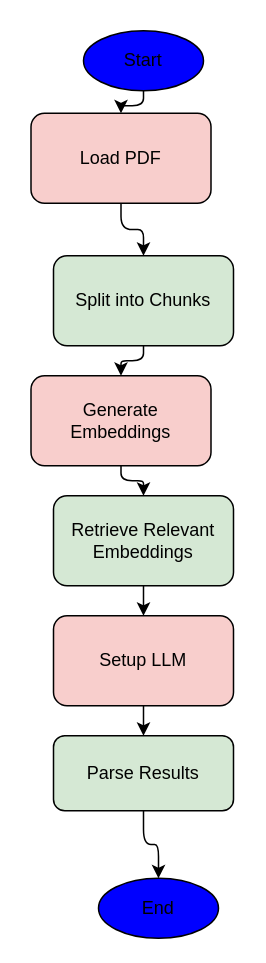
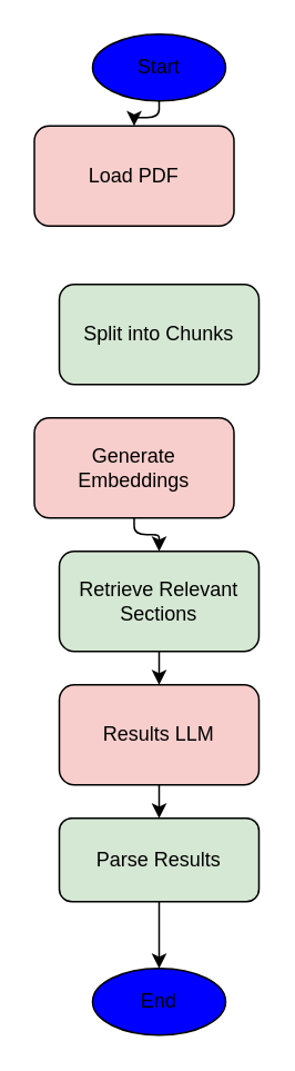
  <mxCell id="0" />
  <mxCell id="1" parent="0" />
  <mxCell id="2" value="Start" style="ellipse;whiteSpace=wrap;html=1;aspect=fixed;fillColor=#0000FF;" vertex="1" parent="1"><mxGeometry x="55" y="20" width="80" height="40" as="geometry" /></mxCell>
  <mxCell id="3" value="Load PDF" style="rounded=1;whiteSpace=wrap;html=1;fillColor=#f8cecc;" vertex="1" parent="1"><mxGeometry x="20" y="75" width="120" height="60" as="geometry" /></mxCell>
  <mxCell id="4" style="edgeStyle=orthogonalEdgeStyle;exitX=0.5;exitY=1;entryX=0.5;entryY=0;endArrow=classic;html=1;" edge="1" parent="1" source="2" target="3"><mxGeometry relative="1" as="geometry" /></mxCell>
  <mxCell id="5" value="Split into Chunks" style="rounded=1;whiteSpace=wrap;html=1;fillColor=#d5e8d4;" vertex="1" parent="1"><mxGeometry x="35" y="170" width="120" height="60" as="geometry" /></mxCell>
- <mxCell id="6" style="edgeStyle=orthogonalEdgeStyle;exitX=0.5;exitY=1;entryX=0.5;entryY=0;endArrow=classic;html=1;" edge="1" parent="1" source="3" target="5"><mxGeometry relative="1" as="geometry" /></mxCell>
  <mxCell id="7" value="Generate Embeddings" style="rounded=1;whiteSpace=wrap;html=1;fillColor=#f8cecc;" vertex="1" parent="1"><mxGeometry x="20" y="250" width="120" height="60" as="geometry" /></mxCell>
- <mxCell id="8" style="edgeStyle=orthogonalEdgeStyle;exitX=0.5;exitY=1;entryX=0.5;entryY=0;endArrow=classic;html=1;" edge="1" parent="1" source="5" target="7"><mxGeometry relative="1" as="geometry" /></mxCell>
- <mxCell id="9" value="Retrieve Relevant Embeddings" style="rounded=1;whiteSpace=wrap;html=1;fillColor=#d5e8d4;" vertex="1" parent="1"><mxGeometry x="35" y="330" width="120" height="60" as="geometry" /></mxCell>
+ <mxCell id="9" value="Retrieve Relevant Sections" style="rounded=1;whiteSpace=wrap;html=1;fillColor=#d5e8d4;" vertex="1" parent="1"><mxGeometry x="35" y="330" width="120" height="60" as="geometry" /></mxCell>
  <mxCell id="10" style="edgeStyle=orthogonalEdgeStyle;exitX=0.5;exitY=1;entryX=0.5;entryY=0;endArrow=classic;html=1;" edge="1" parent="1" source="7" target="9"><mxGeometry relative="1" as="geometry" /></mxCell>
- <mxCell id="11" value="Setup LLM" style="rounded=1;whiteSpace=wrap;html=1;fillColor=#f8cecc;" vertex="1" parent="1"><mxGeometry x="35" y="410" width="120" height="60" as="geometry" /></mxCell>
+ <mxCell id="11" value="Results LLM" style="rounded=1;whiteSpace=wrap;html=1;fillColor=#f8cecc;" vertex="1" parent="1"><mxGeometry x="35" y="410" width="120" height="60" as="geometry" /></mxCell>
  <mxCell id="12" style="edgeStyle=orthogonalEdgeStyle;exitX=0.5;exitY=1;entryX=0.5;entryY=0;endArrow=classic;html=1;" edge="1" parent="1" source="9" target="11"><mxGeometry relative="1" as="geometry" /></mxCell>
  <mxCell id="13" value="Parse Results" style="rounded=1;whiteSpace=wrap;html=1;fillColor=#d5e8d4;" vertex="1" parent="1"><mxGeometry x="35" y="490" width="120" height="50" as="geometry" /></mxCell>
  <mxCell id="14" style="edgeStyle=orthogonalEdgeStyle;exitX=0.5;exitY=1;entryX=0.5;entryY=0;endArrow=classic;html=1;" edge="1" parent="1" source="11" target="13"><mxGeometry relative="1" as="geometry" /></mxCell>
- <mxCell id="15" value="End" style="ellipse;whiteSpace=wrap;html=1;aspect=fixed;fillColor=#0000FF;" vertex="1" parent="1"><mxGeometry x="65" y="585" width="80" height="40" as="geometry" /></mxCell>
+ <mxCell id="15" value="End" style="ellipse;whiteSpace=wrap;html=1;aspect=fixed;fillColor=#0000FF;" vertex="1" parent="1"><mxGeometry x="55" y="580" width="80" height="40" as="geometry" /></mxCell>
  <mxCell id="16" style="edgeStyle=orthogonalEdgeStyle;exitX=0.5;exitY=1;entryX=0.5;entryY=0;endArrow=classic;html=1;" edge="1" parent="1" source="13" target="15"><mxGeometry relative="1" as="geometry" /></mxCell>
